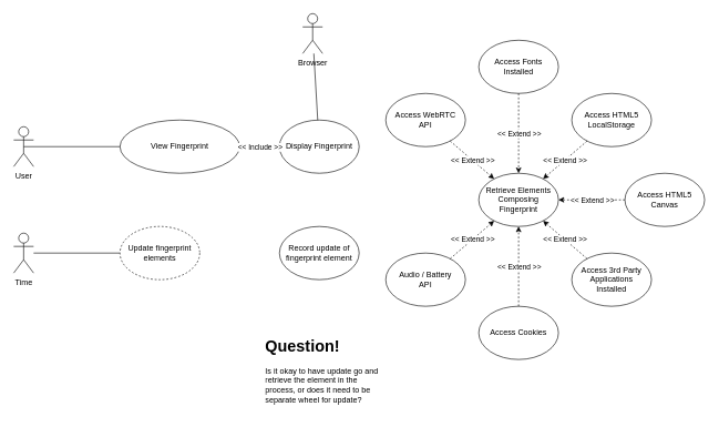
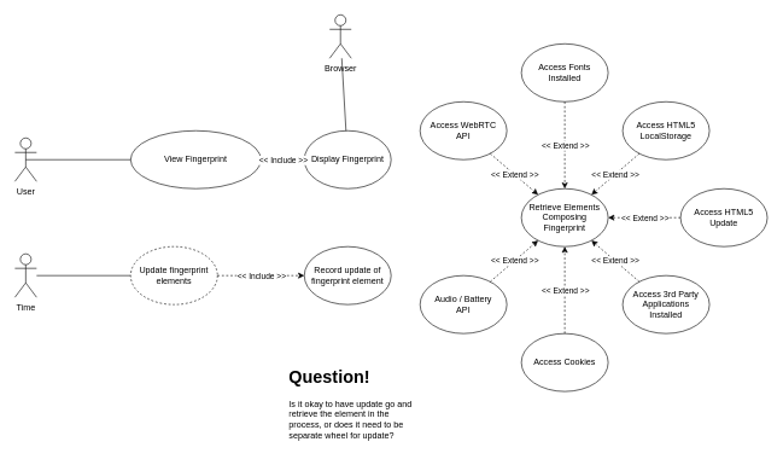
  <mxCell id="0" />
  <mxCell id="1" parent="0" />
  <mxCell id="2" value="User" style="shape=umlActor;verticalLabelPosition=bottom;verticalAlign=top;html=1;outlineConnect=0;" parent="1" vertex="1"><mxGeometry x="20" y="190" width="30" height="60" as="geometry" /></mxCell>
  <mxCell id="3" value="View Fingerprint" style="ellipse;whiteSpace=wrap;html=1;" parent="1" vertex="1"><mxGeometry x="180" y="180" width="180" height="80" as="geometry" /></mxCell>
  <mxCell id="4" value="Browser" style="shape=umlActor;verticalLabelPosition=bottom;verticalAlign=top;html=1;outlineConnect=0;" parent="1" vertex="1"><mxGeometry x="455" y="20" width="30" height="60" as="geometry" /></mxCell>
  <mxCell id="5" value="Display Fingerprint" style="ellipse;whiteSpace=wrap;html=1;" parent="1" vertex="1"><mxGeometry x="420" y="180" width="120" height="80" as="geometry" /></mxCell>
  <mxCell id="6" value="Retrieve Elements Composing Fingerprint" style="ellipse;whiteSpace=wrap;html=1;" parent="1" vertex="1"><mxGeometry x="720" y="260" width="120" height="80" as="geometry" /></mxCell>
  <mxCell id="7" value="" style="endArrow=none;html=1;exitX=0.5;exitY=0.5;exitDx=0;exitDy=0;exitPerimeter=0;" parent="1" source="2" target="3" edge="1"><mxGeometry width="50" height="50" relative="1" as="geometry"><mxPoint x="370" y="310" as="sourcePoint" /><mxPoint x="420" y="260" as="targetPoint" /></mxGeometry></mxCell>
  <mxCell id="8" value="" style="endArrow=none;html=1;" parent="1" source="4" target="5" edge="1"><mxGeometry width="50" height="50" relative="1" as="geometry"><mxPoint x="446" y="310" as="sourcePoint" /><mxPoint x="496" y="260" as="targetPoint" /></mxGeometry></mxCell>
  <mxCell id="9" value="" style="endArrow=classic;html=1;dashed=1;" parent="1" source="3" target="5" edge="1"><mxGeometry relative="1" as="geometry"><mxPoint x="340" y="280" as="sourcePoint" /><mxPoint x="290" y="390" as="targetPoint" /></mxGeometry></mxCell>
  <mxCell id="10" value="&amp;lt;&amp;lt; Include &amp;gt;&amp;gt;" style="edgeLabel;resizable=0;html=1;align=center;verticalAlign=middle;" parent="9" connectable="0" vertex="1"><mxGeometry relative="1" as="geometry" /></mxCell>
  <mxCell id="11" value="Access Fonts &lt;br&gt;Installed" style="ellipse;whiteSpace=wrap;html=1;" parent="1" vertex="1"><mxGeometry x="720" y="60" width="120" height="80" as="geometry" /></mxCell>
  <mxCell id="12" value="Access 3rd Party Applications&lt;br&gt;Installed" style="ellipse;whiteSpace=wrap;html=1;" parent="1" vertex="1"><mxGeometry x="860" y="380" width="120" height="80" as="geometry" /></mxCell>
  <mxCell id="13" value="Access HTML5&lt;br&gt;LocalStorage" style="ellipse;whiteSpace=wrap;html=1;" parent="1" vertex="1"><mxGeometry x="860" y="140" width="120" height="80" as="geometry" /></mxCell>
  <mxCell id="14" value="Access Cookies" style="ellipse;whiteSpace=wrap;html=1;" parent="1" vertex="1"><mxGeometry x="720" y="460" width="120" height="80" as="geometry" /></mxCell>
  <mxCell id="15" value="" style="endArrow=classic;html=1;dashed=1;" parent="1" source="11" target="6" edge="1"><mxGeometry relative="1" as="geometry"><mxPoint x="890" y="310" as="sourcePoint" /><mxPoint x="990" y="310" as="targetPoint" /></mxGeometry></mxCell>
  <mxCell id="16" value="&amp;lt;&amp;lt; Extend &amp;gt;&amp;gt;" style="edgeLabel;resizable=0;html=1;align=center;verticalAlign=middle;" parent="15" connectable="0" vertex="1"><mxGeometry relative="1" as="geometry" /></mxCell>
  <mxCell id="17" value="" style="endArrow=classic;html=1;dashed=1;" parent="1" source="13" target="6" edge="1"><mxGeometry relative="1" as="geometry"><mxPoint x="965.021" y="206.473" as="sourcePoint" /><mxPoint x="834.901" y="283.468" as="targetPoint" /></mxGeometry></mxCell>
  <mxCell id="18" value="&amp;lt;&amp;lt; Extend &amp;gt;&amp;gt;" style="edgeLabel;resizable=0;html=1;align=center;verticalAlign=middle;" parent="17" connectable="0" vertex="1"><mxGeometry relative="1" as="geometry" /></mxCell>
  <mxCell id="19" value="" style="endArrow=classic;html=1;dashed=1;" parent="1" source="12" target="6" edge="1"><mxGeometry relative="1" as="geometry"><mxPoint x="975.021" y="216.473" as="sourcePoint" /><mxPoint x="844.901" y="293.468" as="targetPoint" /></mxGeometry></mxCell>
  <mxCell id="20" value="&amp;lt;&amp;lt; Extend &amp;gt;&amp;gt;" style="edgeLabel;resizable=0;html=1;align=center;verticalAlign=middle;" parent="19" connectable="0" vertex="1"><mxGeometry relative="1" as="geometry" /></mxCell>
  <mxCell id="21" value="" style="endArrow=classic;html=1;dashed=1;" parent="1" source="14" target="6" edge="1"><mxGeometry relative="1" as="geometry"><mxPoint x="985.021" y="226.473" as="sourcePoint" /><mxPoint x="854.901" y="303.468" as="targetPoint" /></mxGeometry></mxCell>
  <mxCell id="22" value="&amp;lt;&amp;lt; Extend &amp;gt;&amp;gt;" style="edgeLabel;resizable=0;html=1;align=center;verticalAlign=middle;" parent="21" connectable="0" vertex="1"><mxGeometry relative="1" as="geometry" /></mxCell>
- <mxCell id="23" value="Access HTML5 Canvas" style="ellipse;whiteSpace=wrap;html=1;" parent="1" vertex="1"><mxGeometry x="940" y="260" width="120" height="80" as="geometry" /></mxCell>
+ <mxCell id="23" value="Access HTML5 Update" style="ellipse;whiteSpace=wrap;html=1;" parent="1" vertex="1"><mxGeometry x="940" y="260" width="120" height="80" as="geometry" /></mxCell>
  <mxCell id="24" value="" style="endArrow=classic;html=1;dashed=1;" parent="1" source="23" target="6" edge="1"><mxGeometry relative="1" as="geometry"><mxPoint x="1073.365" y="243.208" as="sourcePoint" /><mxPoint x="846.579" y="296.687" as="targetPoint" /></mxGeometry></mxCell>
  <mxCell id="25" value="&amp;lt;&amp;lt; Extend &amp;gt;&amp;gt;" style="edgeLabel;resizable=0;html=1;align=center;verticalAlign=middle;" parent="24" connectable="0" vertex="1"><mxGeometry relative="1" as="geometry" /></mxCell>
  <mxCell id="26" value="Access WebRTC &lt;br&gt;API" style="ellipse;whiteSpace=wrap;html=1;" parent="1" vertex="1"><mxGeometry x="580" y="140" width="120" height="80" as="geometry" /></mxCell>
  <mxCell id="27" value="Audio / Battery&lt;br&gt;API" style="ellipse;whiteSpace=wrap;html=1;" parent="1" vertex="1"><mxGeometry x="580" y="380" width="120" height="80" as="geometry" /></mxCell>
  <mxCell id="28" value="" style="endArrow=classic;html=1;dashed=1;" parent="1" source="26" target="6" edge="1"><mxGeometry relative="1" as="geometry"><mxPoint x="969.426" y="440.533" as="sourcePoint" /><mxPoint x="830.543" y="339.486" as="targetPoint" /></mxGeometry></mxCell>
  <mxCell id="29" value="&amp;lt;&amp;lt; Extend &amp;gt;&amp;gt;" style="edgeLabel;resizable=0;html=1;align=center;verticalAlign=middle;" parent="28" connectable="0" vertex="1"><mxGeometry relative="1" as="geometry" /></mxCell>
  <mxCell id="30" value="" style="endArrow=classic;html=1;dashed=1;" parent="1" source="27" target="6" edge="1"><mxGeometry relative="1" as="geometry"><mxPoint x="969.426" y="440.533" as="sourcePoint" /><mxPoint x="830.543" y="339.486" as="targetPoint" /></mxGeometry></mxCell>
  <mxCell id="31" value="&amp;lt;&amp;lt; Extend &amp;gt;&amp;gt;" style="edgeLabel;resizable=0;html=1;align=center;verticalAlign=middle;" parent="30" connectable="0" vertex="1"><mxGeometry relative="1" as="geometry" /></mxCell>
  <mxCell id="32" value="Record update of fingerprint element" style="ellipse;whiteSpace=wrap;html=1;" parent="1" vertex="1"><mxGeometry x="420" y="340" width="120" height="80" as="geometry" /></mxCell>
  <mxCell id="33" value="Time" style="shape=umlActor;verticalLabelPosition=bottom;verticalAlign=top;html=1;outlineConnect=0;" parent="1" vertex="1"><mxGeometry x="20" y="350" width="30" height="60" as="geometry" /></mxCell>
  <mxCell id="34" value="" style="endArrow=none;html=1;" parent="1" source="33" target="35" edge="1"><mxGeometry width="50" height="50" relative="1" as="geometry"><mxPoint x="45" y="230" as="sourcePoint" /><mxPoint x="160" y="230" as="targetPoint" /></mxGeometry></mxCell>
  <mxCell id="35" value="Update fingerprint elements" style="ellipse;whiteSpace=wrap;html=1;dashed=1;" parent="1" vertex="1"><mxGeometry x="180" y="340" width="120" height="80" as="geometry" /></mxCell>
+ <mxCell id="36" value="" style="endArrow=classic;html=1;dashed=1;" parent="1" source="35" target="32" edge="1"><mxGeometry relative="1" as="geometry"><mxPoint x="310" y="230" as="sourcePoint" /><mxPoint x="430" y="230" as="targetPoint" /></mxGeometry></mxCell>
+ <mxCell id="37" value="&amp;lt;&amp;lt; Include &amp;gt;&amp;gt;" style="edgeLabel;resizable=0;html=1;align=center;verticalAlign=middle;" parent="36" connectable="0" vertex="1"><mxGeometry relative="1" as="geometry" /></mxCell>
  <mxCell id="38" value="&lt;h1&gt;Question!&lt;/h1&gt;&lt;p&gt;Is it okay to have update go and retrieve the element in the process, or does it need to be separate wheel for update?&lt;/p&gt;" style="text;html=1;strokeColor=none;fillColor=none;spacing=5;spacingTop=-20;whiteSpace=wrap;overflow=hidden;rounded=0;" parent="1" vertex="1"><mxGeometry x="394" y="500" width="190" height="120" as="geometry" /></mxCell>
